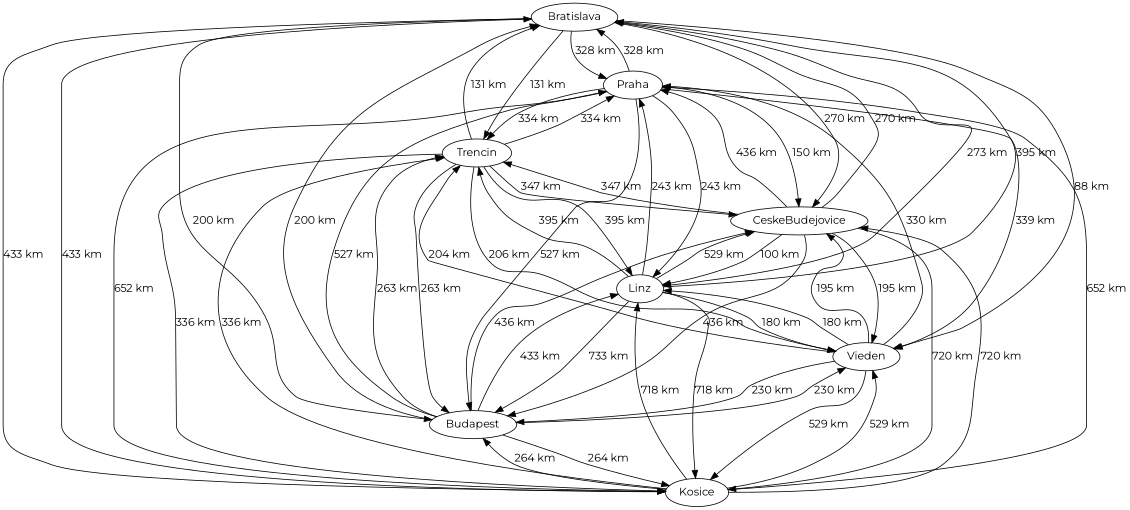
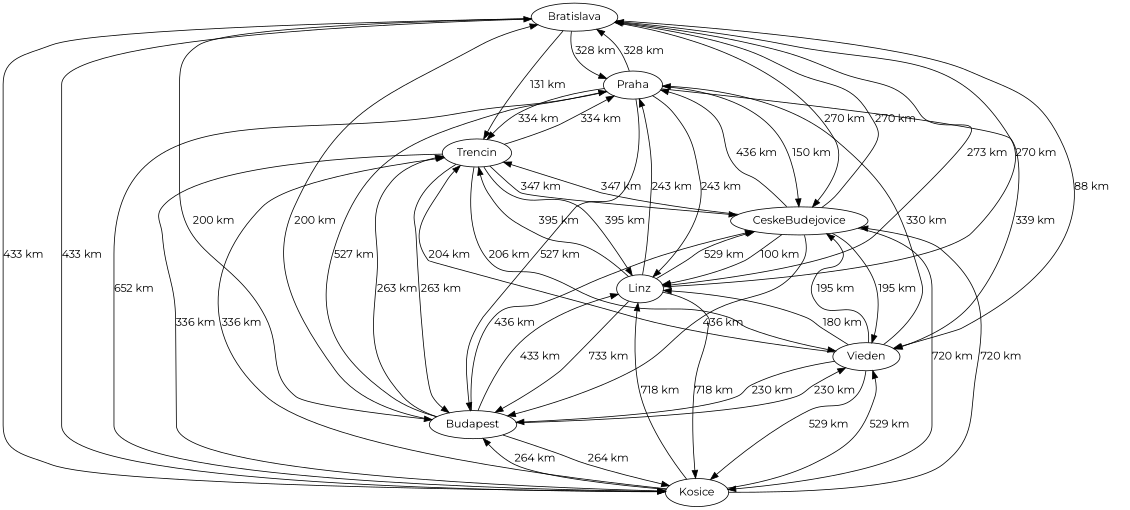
  digraph {
    fontname=Montserrat
    node [fontname=Montserrat]
    edge [fontname=Montserrat weight=433]
    Bratislava
    Praha
    Kosice
    Budapest
    Vieden
    Linz
    CeskeBudejovice
    Trencin
    Bratislava -> Praha [label="328 km" weight=328]
    Bratislava -> Kosice [label="433 km"]
    Bratislava -> Budapest [label="200 km" weight=200]
    Bratislava -> Vieden [label="88 km" weight=80]
    Bratislava -> Linz [label="273 km" weight=270]
    Bratislava -> CeskeBudejovice [label="270 km" weight=270]
    Bratislava -> Trencin [label="131 km" weight=131]
    Praha -> Bratislava [label="328 km" weight=328]
    Praha -> Kosice [label="652 km" weight=652]
    Praha -> Budapest [label="527 km" weight=527]
    Praha -> Vieden [label="339 km" weight=330]
    Praha -> Linz [label="243 km" weight=243]
    Praha -> CeskeBudejovice [label="150 km" weight=150]
    Praha -> Trencin [label="334 km" weight=334]
    Kosice -> Bratislava [label="433 km"]
-   Kosice -> Praha [label="652 km" weight=652]
    Kosice -> Budapest [label="264 km" weight=264]
    Kosice -> Vieden [label="529 km" weight=529]
    Kosice -> Linz [label="718 km" weight=718]
    Kosice -> CeskeBudejovice [label="720 km" weight=720]
    Kosice -> Trencin [label="336 km" weight=336]
    Budapest -> Bratislava [label="200 km" weight=200]
    Budapest -> Praha [label="527 km" weight=527]
    Budapest -> Kosice [label="264 km" weight=264]
    Budapest -> Vieden [label="230 km" weight=230]
    Budapest -> Linz [label="433 km"]
    Budapest -> CeskeBudejovice [label="436 km" weight=436]
    Budapest -> Trencin [label="263 km" weight=263]
    Vieden -> Praha [label="330 km" weight=330]
    Vieden -> Kosice [label="529 km" weight=529]
    Vieden -> Budapest [label="230 km" weight=230]
    Vieden -> Linz [label="180 km" weight=180]
    Vieden -> CeskeBudejovice [label="195 km" weight=195]
    Vieden -> Trencin [label="204 km" weight=206]
-   Linz -> Bratislava [label="395 km" weight=270]
+   Linz -> Bratislava [label="270 km" weight=270]
    Linz -> Praha [label="243 km" weight=243]
    Linz -> Kosice [label="718 km" weight=718]
    Linz -> Budapest [label="733 km"]
-   Linz -> Vieden [label="180 km" weight=180]
    Linz -> CeskeBudejovice [label="529 km" weight=100]
    Linz -> Trencin [label="395 km" weight=395]
    CeskeBudejovice -> Bratislava [label="270 km" weight=270]
    CeskeBudejovice -> Praha [label="436 km" weight=150]
    CeskeBudejovice -> Kosice [label="720 km" weight=720]
    CeskeBudejovice -> Budapest [label="436 km" weight=436]
    CeskeBudejovice -> Vieden [label="195 km" weight=195]
    CeskeBudejovice -> Linz [label="100 km" weight=100]
    CeskeBudejovice -> Trencin [label="347 km" weight=347]
-   Trencin -> Bratislava [label="131 km" weight=131]
    Trencin -> Praha [label="334 km" weight=334]
    Trencin -> Kosice [label="336 km" weight=336]
    Trencin -> Budapest [label="263 km" weight=263]
    Trencin -> Vieden [label="206 km" weight=206]
    Trencin -> Linz [label="395 km" weight=395]
    Trencin -> CeskeBudejovice [label="347 km" weight=347]
  }
